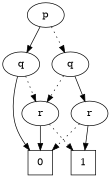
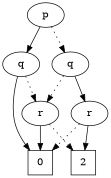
  digraph {
    n1 [label=q]
    n2 [label=r]
    0 [shape=square]
    n4 [label=q]
    n5 [label=r]
-   1 [shape=square]
+   1 [shape=square label=2]
    p
    n1 -> n2 [style=dotted]
    n1 -> 0
    n2 -> 0
    n2 -> 1 [style=dotted]
    n4 -> n2 [style=dotted]
    n4 -> n5
    n5 -> 0 [style=dotted]
    n5 -> 1
    p -> n1
    p -> n4 [style=dotted]
  }
